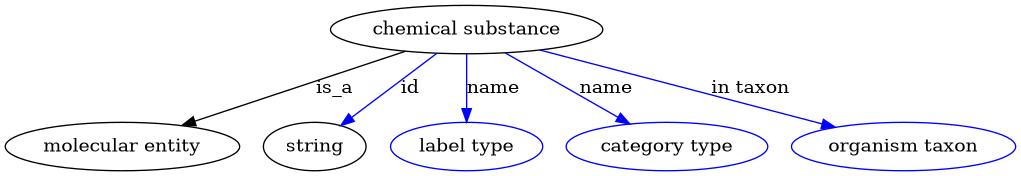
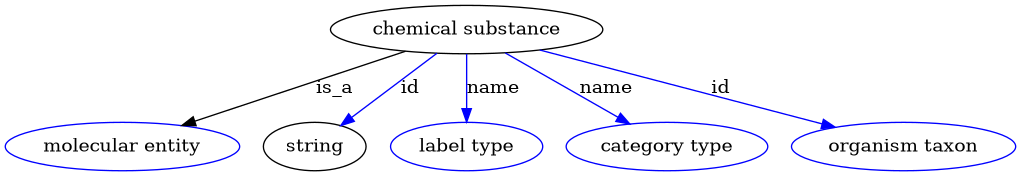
  digraph {
    node [color=blue]
    edge [color=blue style=solid]
    n1 [height=0.5 label="chemical substance" width=2.2026 color=""]
-   "molecular entity" [height=0.5 width=1.9137 color=""]
+   "molecular entity" [height=0.5 width=1.9137]
    n3 [color=black height=0.5 label=string width=0.84854]
    n4 [height=0.5 label="label type" width=1.2638]
    n5 [height=0.5 label="category type" width=1.6249]
    n6 [height=0.5 label="organism taxon" width=1.8234]
    n1 -> "molecular entity" [label=is_a color="" style=""]
    n1 -> n3 [label=id]
    n1 -> n4 [label=name]
    n1 -> n5 [label=name]
-   n1 -> n6 [label="in taxon"]
+   n1 -> n6 [label=id]
  }
